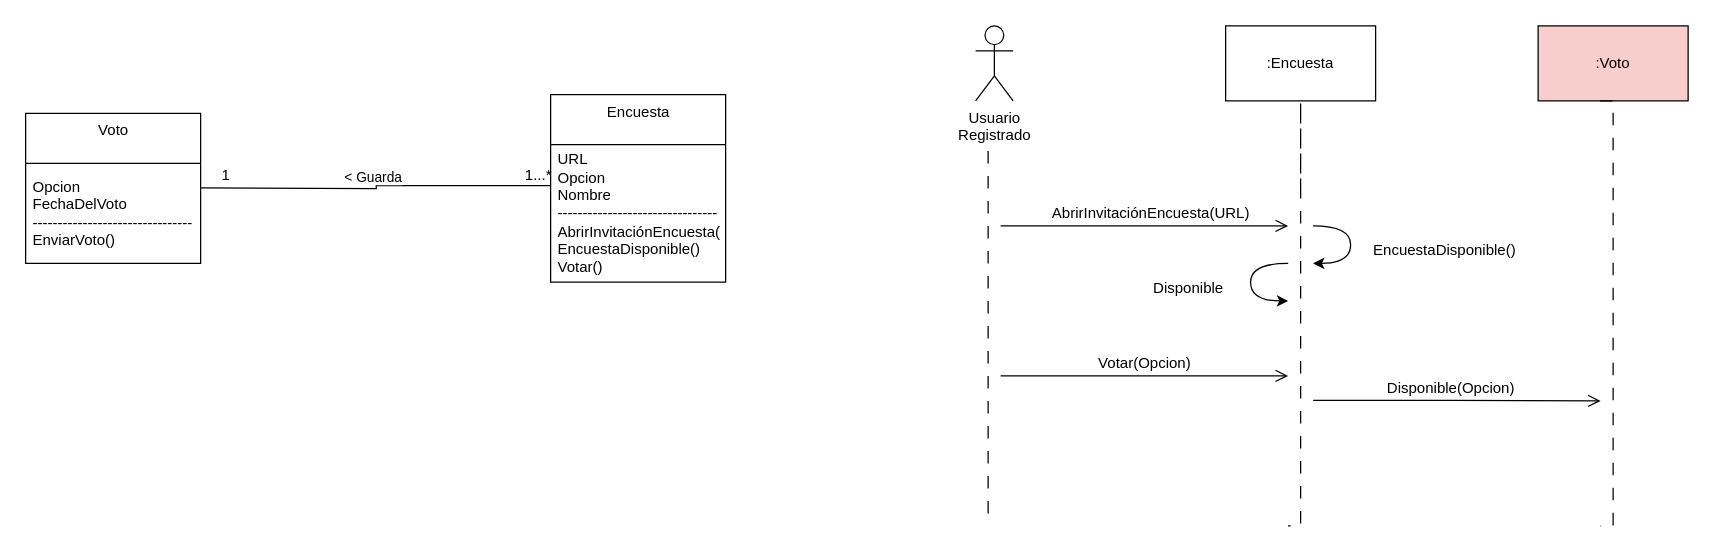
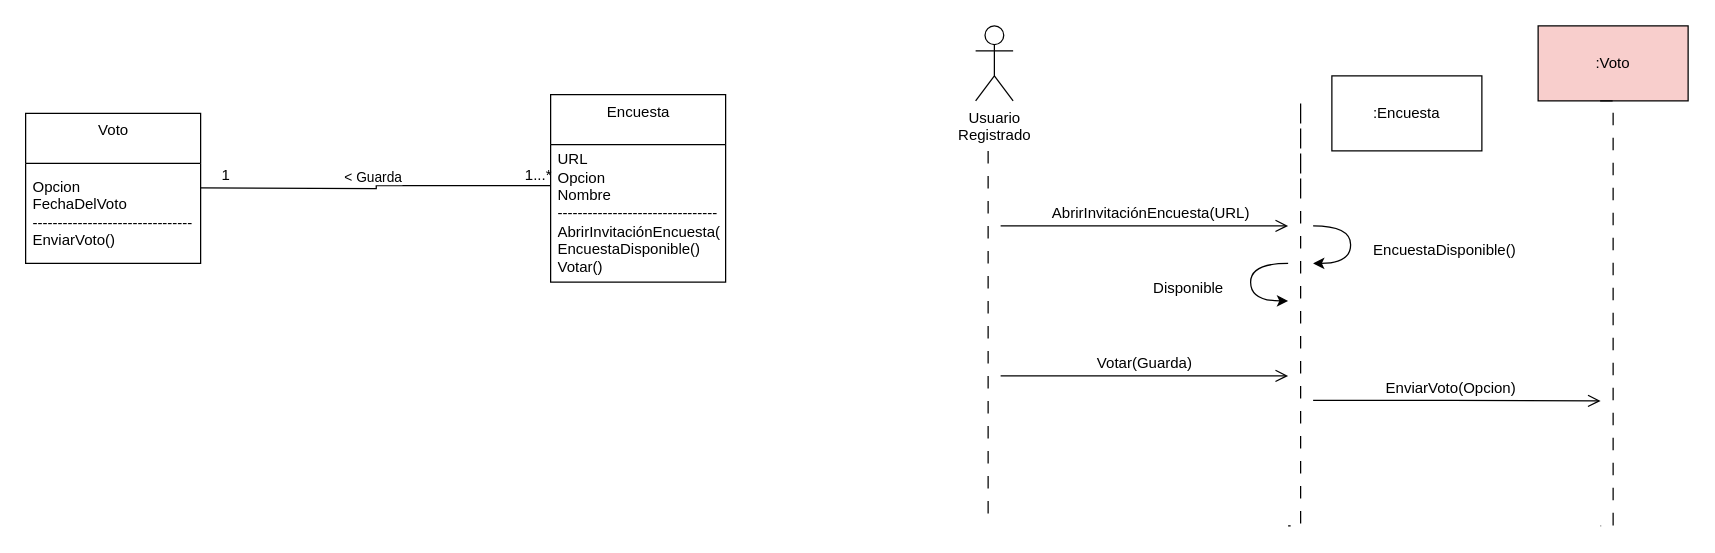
  <mxCell id="0" />
  <mxCell id="1" parent="0" />
  <mxCell id="2" value="Usuario &lt;br&gt;Registrado" style="shape=umlActor;verticalLabelPosition=bottom;verticalAlign=top;html=1;outlineConnect=0;" parent="1" vertex="1"><mxGeometry x="780" y="20" width="30" height="60" as="geometry" /></mxCell>
  <mxCell id="3" value="" style="endArrow=none;startArrow=none;endFill=0;startFill=0;endSize=8;html=1;verticalAlign=bottom;dashed=1;labelBackgroundColor=none;dashPattern=10 10;rounded=0;edgeStyle=orthogonalEdgeStyle;" parent="1" edge="1"><mxGeometry width="160" relative="1" as="geometry"><mxPoint x="790" y="120" as="sourcePoint" /><mxPoint x="790" y="420" as="targetPoint" /></mxGeometry></mxCell>
- <mxCell id="4" value=":Encuesta" style="rounded=0;whiteSpace=wrap;html=1;" parent="1" vertex="1"><mxGeometry x="980" y="20" width="120" height="60" as="geometry" /></mxCell>
+ <mxCell id="4" value=":Encuesta" style="rounded=0;whiteSpace=wrap;html=1;" parent="1" vertex="1"><mxGeometry x="1065" y="60" width="120" height="60" as="geometry" /></mxCell>
  <mxCell id="5" value=":Voto" style="rounded=0;whiteSpace=wrap;html=1;fillColor=#f8cecc;" parent="1" vertex="1"><mxGeometry x="1230" y="20" width="120" height="60" as="geometry" /></mxCell>
  <mxCell id="6" value="" style="endArrow=none;startArrow=none;endFill=0;startFill=0;endSize=8;html=1;verticalAlign=bottom;dashed=1;labelBackgroundColor=none;dashPattern=10 10;rounded=0;edgeStyle=orthogonalEdgeStyle;" parent="1" edge="1"><mxGeometry width="160" relative="1" as="geometry"><mxPoint x="1040" y="152" as="sourcePoint" /><mxPoint x="1030" y="420" as="targetPoint" /><Array as="points"><mxPoint x="1040" y="80" /><mxPoint x="1040" y="420" /></Array></mxGeometry></mxCell>
  <mxCell id="7" value="" style="endArrow=none;startArrow=none;endFill=0;startFill=0;endSize=8;html=1;verticalAlign=bottom;dashed=1;labelBackgroundColor=none;dashPattern=10 10;rounded=0;edgeStyle=orthogonalEdgeStyle;" parent="1" edge="1"><mxGeometry width="160" relative="1" as="geometry"><mxPoint x="1279.6" y="80" as="sourcePoint" /><mxPoint x="1280" y="420" as="targetPoint" /><Array as="points"><mxPoint x="1290" y="80" /><mxPoint x="1290" y="420" /></Array></mxGeometry></mxCell>
  <mxCell id="8" value="Voto" style="swimlane;fontStyle=0;align=center;verticalAlign=top;childLayout=stackLayout;horizontal=1;startSize=40;horizontalStack=0;resizeParent=1;resizeParentMax=0;resizeLast=0;collapsible=0;marginBottom=0;html=1;" parent="1" vertex="1"><mxGeometry x="20" y="90" width="140" height="120" as="geometry" /></mxCell>
  <mxCell id="9" value="&lt;div&gt;Opcion&lt;/div&gt;&lt;div&gt;FechaDelVoto&lt;br&gt;&lt;/div&gt;--------------------------------&lt;br&gt;EnviarVoto()" style="text;html=1;strokeColor=none;fillColor=none;align=left;verticalAlign=middle;spacingLeft=4;spacingRight=4;overflow=hidden;rotatable=0;points=[[0,0.5],[1,0.5]];portConstraint=eastwest;" parent="8" vertex="1"><mxGeometry y="40" width="140" height="80" as="geometry" /></mxCell>
  <mxCell id="10" value="Encuesta" style="swimlane;fontStyle=0;align=center;verticalAlign=top;childLayout=stackLayout;horizontal=1;startSize=40;horizontalStack=0;resizeParent=1;resizeParentMax=0;resizeLast=0;collapsible=0;marginBottom=0;html=1;" parent="1" vertex="1"><mxGeometry x="440" y="75" width="140" height="150" as="geometry" /></mxCell>
  <mxCell id="11" value="&lt;div&gt;URL&lt;/div&gt;&lt;div&gt;Opcion&lt;/div&gt;&lt;div&gt;Nombre&lt;/div&gt;&lt;div&gt;--------------------------------&lt;/div&gt;&lt;div&gt;AbrirInvitaciónEncuesta()&lt;/div&gt;&lt;div&gt;EncuestaDisponible()&lt;/div&gt;&lt;div&gt;Votar()&lt;br&gt;&lt;/div&gt;" style="text;html=1;strokeColor=none;fillColor=none;align=left;verticalAlign=middle;spacingLeft=4;spacingRight=4;overflow=hidden;rotatable=0;points=[[0,0.5],[1,0.5]];portConstraint=eastwest;" parent="10" vertex="1"><mxGeometry y="40" width="140" height="110" as="geometry" /></mxCell>
  <mxCell id="12" value="&amp;lt; Guarda" style="endArrow=none;html=1;endSize=12;startArrow=none;startSize=14;startFill=0;edgeStyle=orthogonalEdgeStyle;align=center;verticalAlign=bottom;endFill=0;rounded=0;entryX=0;entryY=0.298;entryDx=0;entryDy=0;entryPerimeter=0;" parent="1" target="11" edge="1"><mxGeometry y="3" relative="1" as="geometry"><mxPoint x="160" y="149.6" as="sourcePoint" /><mxPoint x="320" y="149.6" as="targetPoint" /></mxGeometry></mxCell>
  <mxCell id="13" value="1" style="text;html=1;align=center;verticalAlign=middle;resizable=0;points=[];autosize=1;strokeColor=none;fillColor=none;" parent="1" vertex="1"><mxGeometry x="170" y="130" width="20" height="20" as="geometry" /></mxCell>
  <mxCell id="14" value="1...*" style="text;html=1;align=center;verticalAlign=middle;resizable=0;points=[];autosize=1;strokeColor=none;fillColor=none;" parent="1" vertex="1"><mxGeometry x="410" y="130" width="40" height="20" as="geometry" /></mxCell>
  <mxCell id="15" value="" style="endArrow=open;startArrow=none;endFill=0;startFill=0;endSize=8;html=1;verticalAlign=bottom;labelBackgroundColor=none;strokeWidth=1;rounded=0;edgeStyle=orthogonalEdgeStyle;" parent="1" edge="1"><mxGeometry width="160" relative="1" as="geometry"><mxPoint x="800" y="180" as="sourcePoint" /><mxPoint x="1030" y="180" as="targetPoint" /></mxGeometry></mxCell>
  <mxCell id="16" value="AbrirInvitaciónEncuesta(URL)" style="text;html=1;align=center;verticalAlign=middle;resizable=0;points=[];autosize=1;strokeColor=none;fillColor=none;" parent="1" vertex="1"><mxGeometry x="835" y="160" width="170" height="20" as="geometry" /></mxCell>
  <mxCell id="17" value="" style="curved=1;endArrow=classic;html=1;rounded=0;edgeStyle=orthogonalEdgeStyle;" parent="1" edge="1"><mxGeometry width="50" height="50" relative="1" as="geometry"><mxPoint x="1050" y="180" as="sourcePoint" /><mxPoint x="1050" y="210" as="targetPoint" /><Array as="points"><mxPoint x="1080" y="180" /><mxPoint x="1080" y="210" /></Array></mxGeometry></mxCell>
  <mxCell id="18" value="EncuestaDisponible()" style="text;html=1;align=center;verticalAlign=middle;resizable=0;points=[];autosize=1;strokeColor=none;fillColor=none;" parent="1" vertex="1"><mxGeometry x="1090" y="190" width="130" height="20" as="geometry" /></mxCell>
  <mxCell id="19" value="" style="curved=1;endArrow=classic;html=1;rounded=0;edgeStyle=orthogonalEdgeStyle;" parent="1" edge="1"><mxGeometry width="50" height="50" relative="1" as="geometry"><mxPoint x="1030" y="210" as="sourcePoint" /><mxPoint x="1030" y="240" as="targetPoint" /><Array as="points"><mxPoint x="1000" y="210" /><mxPoint x="1000" y="240" /></Array></mxGeometry></mxCell>
  <mxCell id="20" value="Disponible" style="text;html=1;align=center;verticalAlign=middle;resizable=0;points=[];autosize=1;strokeColor=none;fillColor=none;" parent="1" vertex="1"><mxGeometry x="915" y="220" width="70" height="20" as="geometry" /></mxCell>
  <mxCell id="21" value="" style="endArrow=open;startArrow=none;endFill=0;startFill=0;endSize=8;html=1;verticalAlign=bottom;labelBackgroundColor=none;strokeWidth=1;rounded=0;edgeStyle=orthogonalEdgeStyle;" parent="1" edge="1"><mxGeometry width="160" relative="1" as="geometry"><mxPoint x="800" y="300" as="sourcePoint" /><mxPoint x="1030" y="300" as="targetPoint" /><Array as="points"><mxPoint x="940" y="300" /><mxPoint x="940" y="300" /></Array></mxGeometry></mxCell>
- <mxCell id="22" value="Votar(Opcion)" style="text;html=1;align=center;verticalAlign=middle;resizable=0;points=[];autosize=1;strokeColor=none;fillColor=none;" parent="1" vertex="1"><mxGeometry x="870" y="280" width="90" height="20" as="geometry" /></mxCell>
+ <mxCell id="22" value="Votar(Guarda)" style="text;html=1;align=center;verticalAlign=middle;resizable=0;points=[];autosize=1;strokeColor=none;fillColor=none;" parent="1" vertex="1"><mxGeometry x="870" y="280" width="90" height="20" as="geometry" /></mxCell>
  <mxCell id="23" value="" style="endArrow=open;startArrow=none;endFill=0;startFill=0;endSize=8;html=1;verticalAlign=bottom;labelBackgroundColor=none;strokeWidth=1;rounded=0;edgeStyle=orthogonalEdgeStyle;" parent="1" edge="1"><mxGeometry width="160" relative="1" as="geometry"><mxPoint x="1050" y="319.6" as="sourcePoint" /><mxPoint x="1280" y="320" as="targetPoint" /><Array as="points"><mxPoint x="1160" y="319.6" /><mxPoint x="1160" y="319.6" /></Array></mxGeometry></mxCell>
- <mxCell id="24" value="Disponible(Opcion)" style="text;html=1;align=center;verticalAlign=middle;resizable=0;points=[];autosize=1;strokeColor=none;fillColor=none;" parent="1" vertex="1"><mxGeometry x="1100" y="300" width="120" height="20" as="geometry" /></mxCell>
+ <mxCell id="24" value="EnviarVoto(Opcion)" style="text;html=1;align=center;verticalAlign=middle;resizable=0;points=[];autosize=1;strokeColor=none;fillColor=none;" parent="1" vertex="1"><mxGeometry x="1100" y="300" width="120" height="20" as="geometry" /></mxCell>
